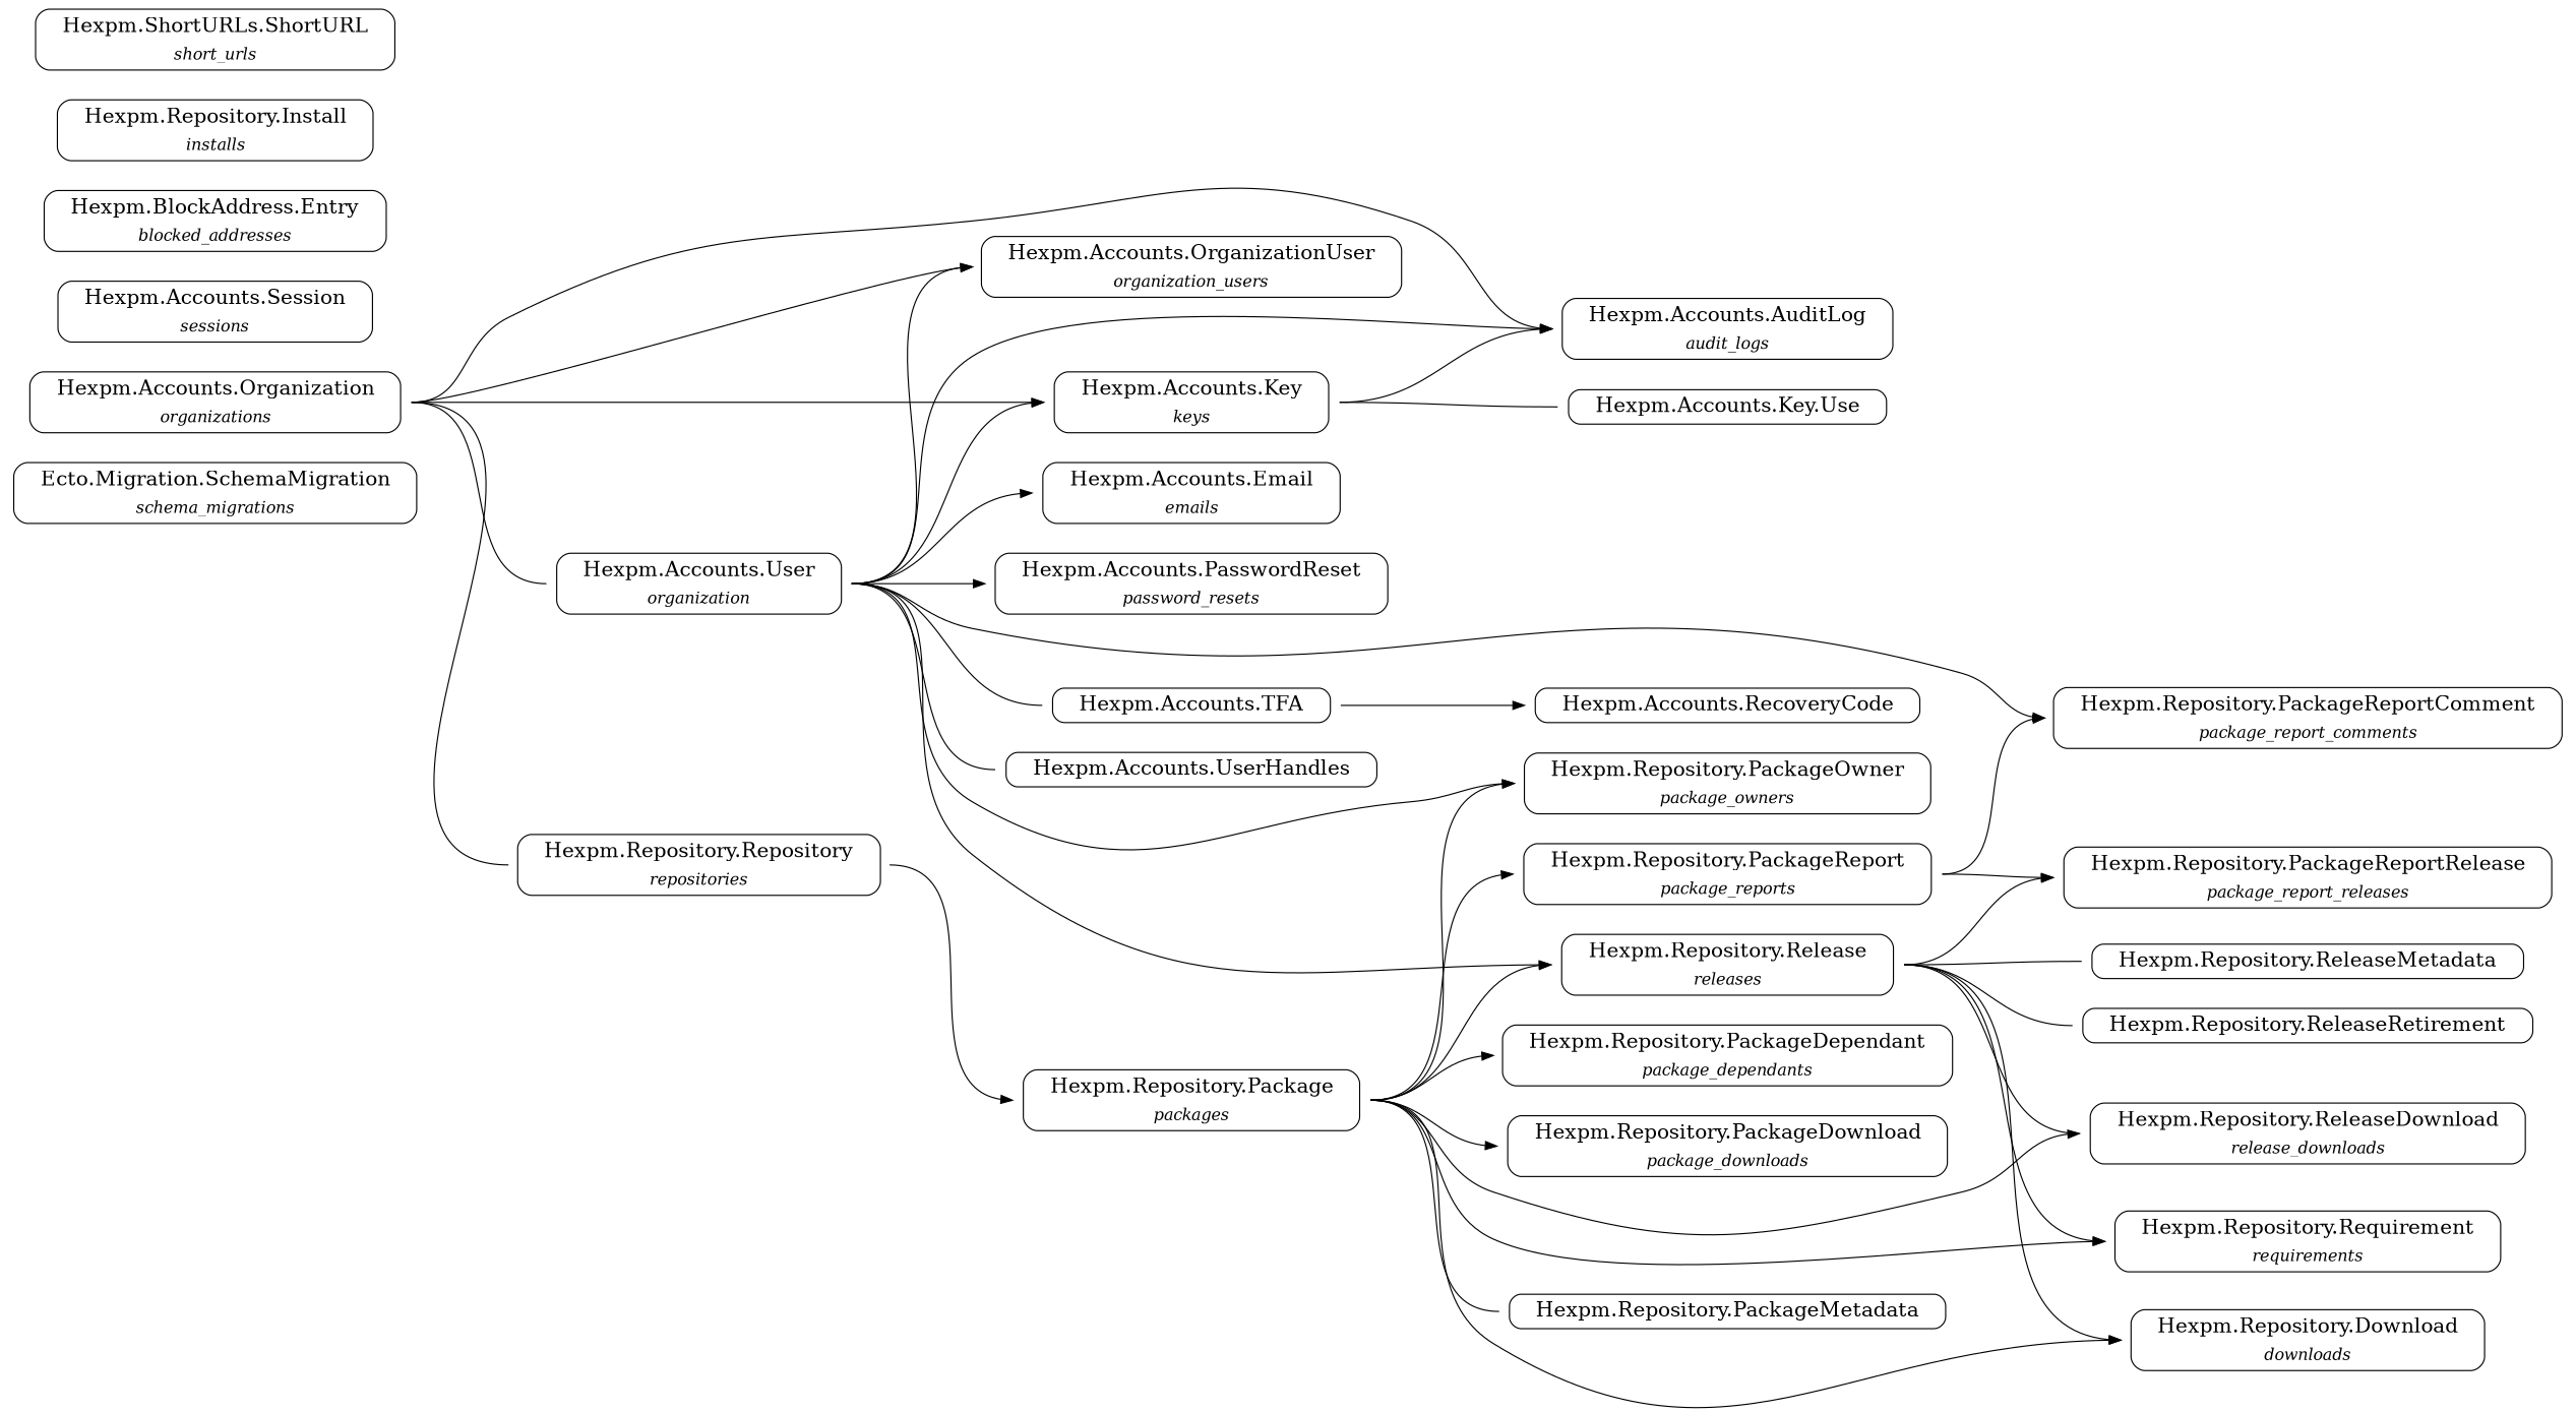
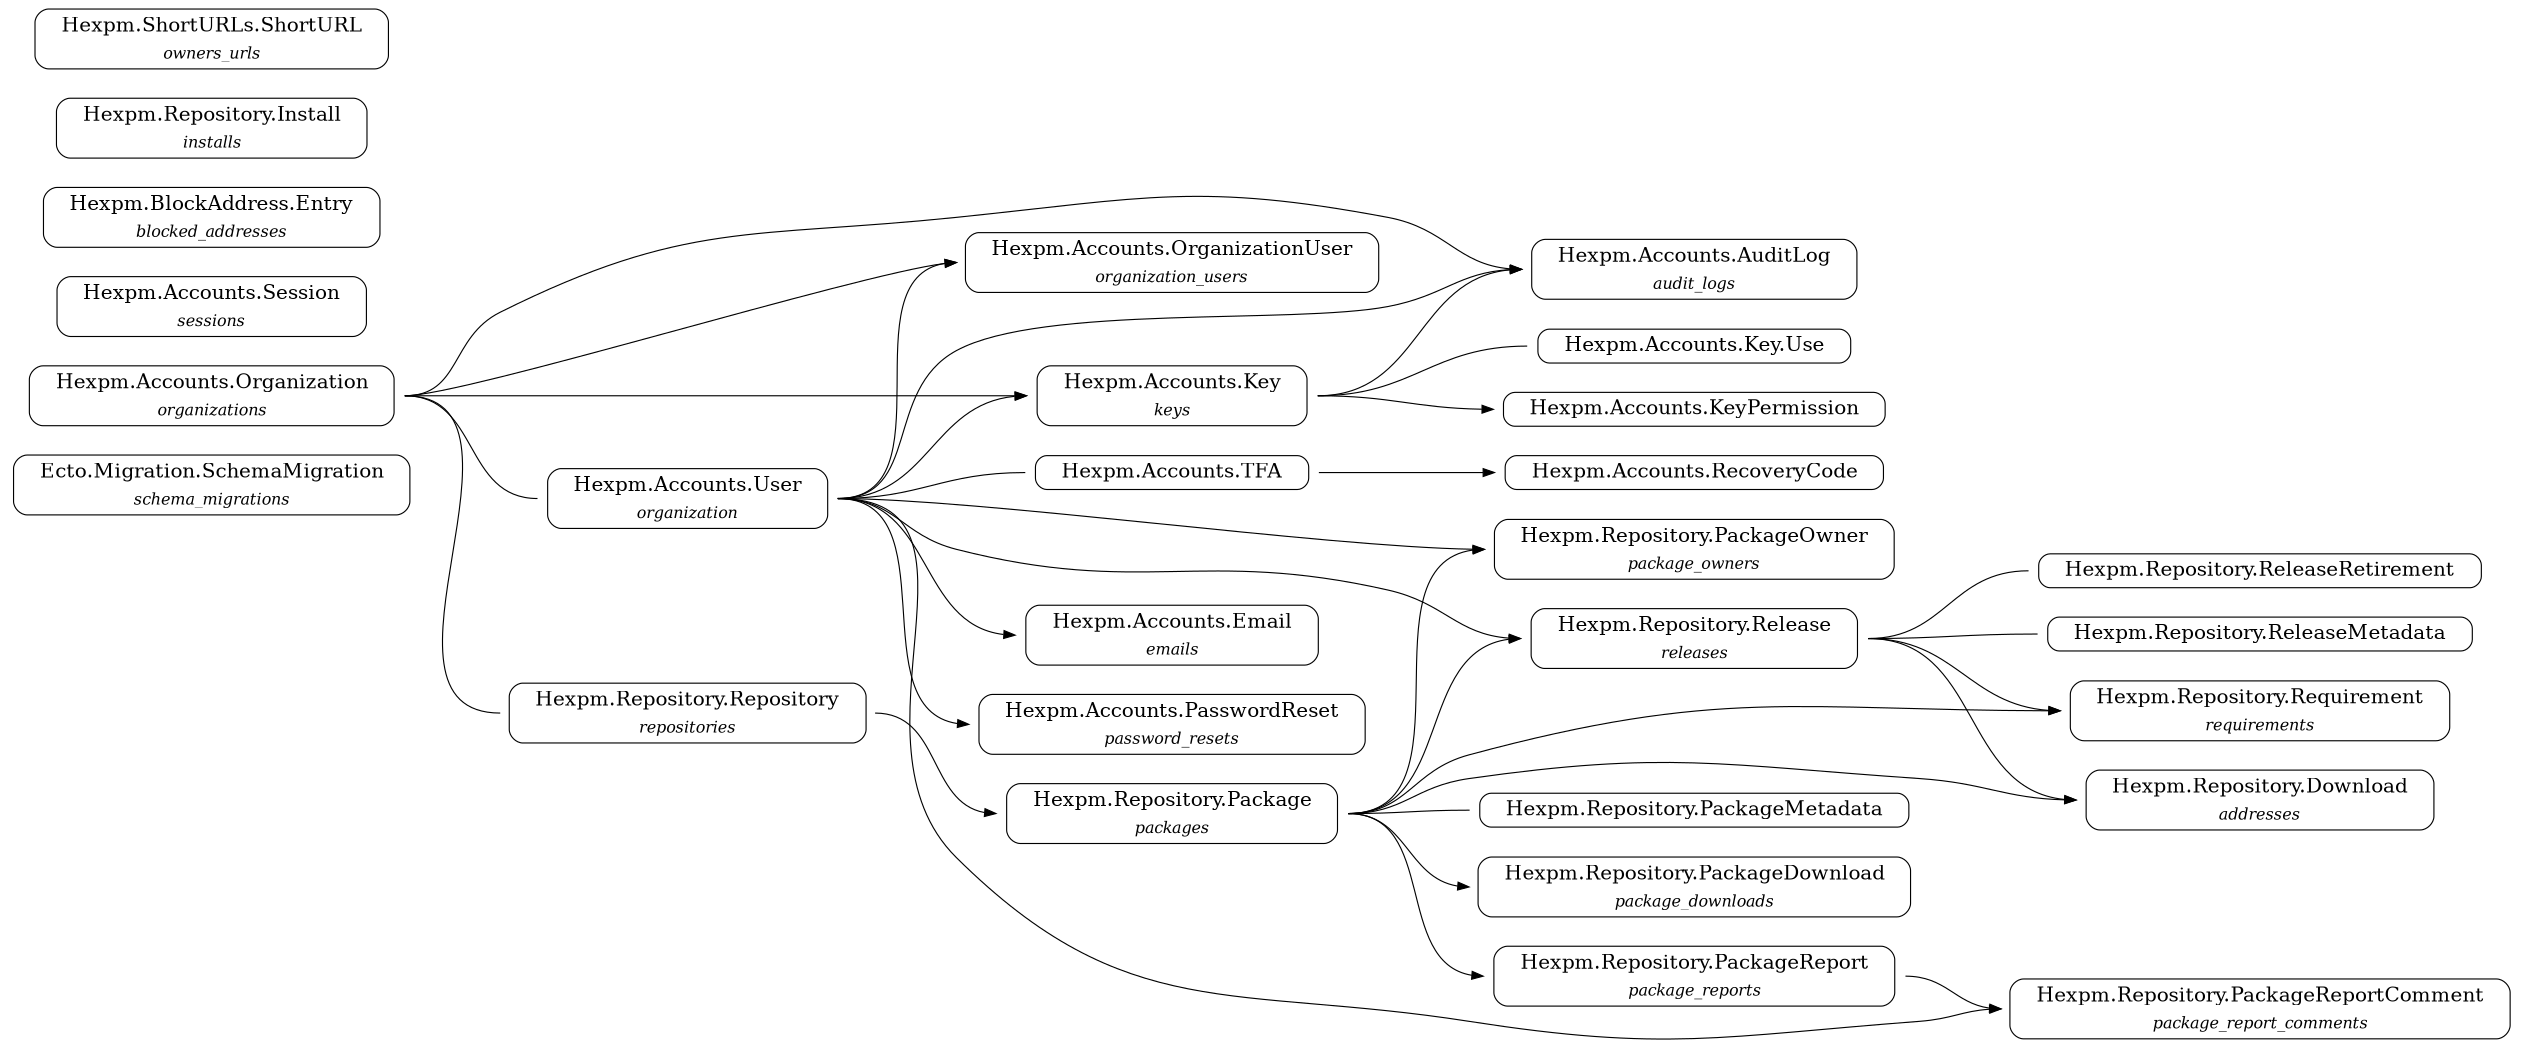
  strict digraph {
    fontname="DejaVu Serif"
    rankdir=LR
    ranksep=1.0
    node [fontname="DejaVu Serif" shape=none]
    edge [fontname="DejaVu Serif" headport=w tailport=e]
    n1 [label=<<table align='left' border='1' style='rounded' cellspacing='0' cellpadding='4' cellborder='0'><tr><td port='header@schema_module'><font point-size='18'>   Ecto.Migration.SchemaMigration   </font></td></tr><tr><td><font point-size='14'><i>schema_migrations</i></font></td></tr></table>>]
    n2 [label=<<table align='left' border='1' style='rounded' cellspacing='0' cellpadding='4' cellborder='0'><tr><td port='header@schema_module'><font point-size='18'>   Hexpm.Accounts.AuditLog   </font></td></tr><tr><td><font point-size='14'><i>audit_logs</i></font></td></tr></table>>]
    n3 [label=<<table align='left' border='1' style='rounded' cellspacing='0' cellpadding='4' cellborder='0'><tr><td port='header@schema_module'><font point-size='18'>   Hexpm.Accounts.Email   </font></td></tr><tr><td><font point-size='14'><i>emails</i></font></td></tr></table>>]
    n4 [label=<<table align='left' border='1' style='rounded' cellspacing='0' cellpadding='4' cellborder='0'><tr><td port='header@schema_module'><font point-size='18'>   Hexpm.Accounts.Key   </font></td></tr><tr><td><font point-size='14'><i>keys</i></font></td></tr></table>>]
    n5 [label=<<table align='left' border='1' style='rounded' cellspacing='0' cellpadding='4' cellborder='0'><tr><td port='header@schema_module'><font point-size='18'>   Hexpm.Accounts.Key.Use   </font></td></tr></table>>]
+   n6 [label=<<table align='left' border='1' style='rounded' cellspacing='0' cellpadding='4' cellborder='0'><tr><td port='header@schema_module'><font point-size='18'>   Hexpm.Accounts.KeyPermission   </font></td></tr></table>>]
    n7 [label=<<table align='left' border='1' style='rounded' cellspacing='0' cellpadding='4' cellborder='0'><tr><td port='header@schema_module'><font point-size='18'>   Hexpm.Accounts.Organization   </font></td></tr><tr><td><font point-size='14'><i>organizations</i></font></td></tr></table>>]
    n8 [label=<<table align='left' border='1' style='rounded' cellspacing='0' cellpadding='4' cellborder='0'><tr><td port='header@schema_module'><font point-size='18'>   Hexpm.Accounts.OrganizationUser   </font></td></tr><tr><td><font point-size='14'><i>organization_users</i></font></td></tr></table>>]
    n9 [label=<<table align='left' border='1' style='rounded' cellspacing='0' cellpadding='4' cellborder='0'><tr><td port='header@schema_module'><font point-size='18'>   Hexpm.Accounts.User   </font></td></tr><tr><td><font point-size='14'><i>organization</i></font></td></tr></table>>]
    n10 [label=<<table align='left' border='1' style='rounded' cellspacing='0' cellpadding='4' cellborder='0'><tr><td port='header@schema_module'><font point-size='18'>   Hexpm.Repository.Repository   </font></td></tr><tr><td><font point-size='14'><i>repositories</i></font></td></tr></table>>]
    n11 [label=<<table align='left' border='1' style='rounded' cellspacing='0' cellpadding='4' cellborder='0'><tr><td port='header@schema_module'><font point-size='18'>   Hexpm.Accounts.PasswordReset   </font></td></tr><tr><td><font point-size='14'><i>password_resets</i></font></td></tr></table>>]
    n12 [label=<<table align='left' border='1' style='rounded' cellspacing='0' cellpadding='4' cellborder='0'><tr><td port='header@schema_module'><font point-size='18'>   Hexpm.Accounts.TFA   </font></td></tr></table>>]
-   n13 [label=<<table align='left' border='1' style='rounded' cellspacing='0' cellpadding='4' cellborder='0'><tr><td port='header@schema_module'><font point-size='18'>   Hexpm.Accounts.UserHandles   </font></td></tr></table>>]
    n14 [label=<<table align='left' border='1' style='rounded' cellspacing='0' cellpadding='4' cellborder='0'><tr><td port='header@schema_module'><font point-size='18'>   Hexpm.Repository.PackageOwner   </font></td></tr><tr><td><font point-size='14'><i>package_owners</i></font></td></tr></table>>]
    n15 [label=<<table align='left' border='1' style='rounded' cellspacing='0' cellpadding='4' cellborder='0'><tr><td port='header@schema_module'><font point-size='18'>   Hexpm.Repository.PackageReportComment   </font></td></tr><tr><td><font point-size='14'><i>package_report_comments</i></font></td></tr></table>>]
    n16 [label=<<table align='left' border='1' style='rounded' cellspacing='0' cellpadding='4' cellborder='0'><tr><td port='header@schema_module'><font point-size='18'>   Hexpm.Repository.Release   </font></td></tr><tr><td><font point-size='14'><i>releases</i></font></td></tr></table>>]
    n17 [label=<<table align='left' border='1' style='rounded' cellspacing='0' cellpadding='4' cellborder='0'><tr><td port='header@schema_module'><font point-size='18'>   Hexpm.Repository.Package   </font></td></tr><tr><td><font point-size='14'><i>packages</i></font></td></tr></table>>]
    n18 [label=<<table align='left' border='1' style='rounded' cellspacing='0' cellpadding='4' cellborder='0'><tr><td port='header@schema_module'><font point-size='18'>   Hexpm.Accounts.RecoveryCode   </font></td></tr></table>>]
    n19 [label=<<table align='left' border='1' style='rounded' cellspacing='0' cellpadding='4' cellborder='0'><tr><td port='header@schema_module'><font point-size='18'>   Hexpm.Accounts.Session   </font></td></tr><tr><td><font point-size='14'><i>sessions</i></font></td></tr></table>>]
    n20 [label=<<table align='left' border='1' style='rounded' cellspacing='0' cellpadding='4' cellborder='0'><tr><td port='header@schema_module'><font point-size='18'>   Hexpm.Repository.PackageReport   </font></td></tr><tr><td><font point-size='14'><i>package_reports</i></font></td></tr></table>>]
-   n21 [label=<<table align='left' border='1' style='rounded' cellspacing='0' cellpadding='4' cellborder='0'><tr><td port='header@schema_module'><font point-size='18'>   Hexpm.Repository.PackageReportRelease   </font></td></tr><tr><td><font point-size='14'><i>package_report_releases</i></font></td></tr></table>>]
-   n22 [label=<<table align='left' border='1' style='rounded' cellspacing='0' cellpadding='4' cellborder='0'><tr><td port='header@schema_module'><font point-size='18'>   Hexpm.Repository.Download   </font></td></tr><tr><td><font point-size='14'><i>downloads</i></font></td></tr></table>>]
-   n23 [label=<<table align='left' border='1' style='rounded' cellspacing='0' cellpadding='4' cellborder='0'><tr><td port='header@schema_module'><font point-size='18'>   Hexpm.Repository.ReleaseDownload   </font></td></tr><tr><td><font point-size='14'><i>release_downloads</i></font></td></tr></table>>]
+   n22 [label=<<table align='left' border='1' style='rounded' cellspacing='0' cellpadding='4' cellborder='0'><tr><td port='header@schema_module'><font point-size='18'>   Hexpm.Repository.Download   </font></td></tr><tr><td><font point-size='14'><i>addresses</i></font></td></tr></table>>]
    n24 [label=<<table align='left' border='1' style='rounded' cellspacing='0' cellpadding='4' cellborder='0'><tr><td port='header@schema_module'><font point-size='18'>   Hexpm.Repository.Requirement   </font></td></tr><tr><td><font point-size='14'><i>requirements</i></font></td></tr></table>>]
    n25 [label=<<table align='left' border='1' style='rounded' cellspacing='0' cellpadding='4' cellborder='0'><tr><td port='header@schema_module'><font point-size='18'>   Hexpm.Repository.ReleaseMetadata   </font></td></tr></table>>]
    n26 [label=<<table align='left' border='1' style='rounded' cellspacing='0' cellpadding='4' cellborder='0'><tr><td port='header@schema_module'><font point-size='18'>   Hexpm.Repository.ReleaseRetirement   </font></td></tr></table>>]
    n27 [label=<<table align='left' border='1' style='rounded' cellspacing='0' cellpadding='4' cellborder='0'><tr><td port='header@schema_module'><font point-size='18'>   Hexpm.BlockAddress.Entry   </font></td></tr><tr><td><font point-size='14'><i>blocked_addresses</i></font></td></tr></table>>]
    n28 [label=<<table align='left' border='1' style='rounded' cellspacing='0' cellpadding='4' cellborder='0'><tr><td port='header@schema_module'><font point-size='18'>   Hexpm.Repository.Install   </font></td></tr><tr><td><font point-size='14'><i>installs</i></font></td></tr></table>>]
-   n29 [label=<<table align='left' border='1' style='rounded' cellspacing='0' cellpadding='4' cellborder='0'><tr><td port='header@schema_module'><font point-size='18'>   Hexpm.Repository.PackageDependant   </font></td></tr><tr><td><font point-size='14'><i>package_dependants</i></font></td></tr></table>>]
    n30 [label=<<table align='left' border='1' style='rounded' cellspacing='0' cellpadding='4' cellborder='0'><tr><td port='header@schema_module'><font point-size='18'>   Hexpm.Repository.PackageDownload   </font></td></tr><tr><td><font point-size='14'><i>package_downloads</i></font></td></tr></table>>]
    n31 [label=<<table align='left' border='1' style='rounded' cellspacing='0' cellpadding='4' cellborder='0'><tr><td port='header@schema_module'><font point-size='18'>   Hexpm.Repository.PackageMetadata   </font></td></tr></table>>]
-   n32 [label=<<table align='left' border='1' style='rounded' cellspacing='0' cellpadding='4' cellborder='0'><tr><td port='header@schema_module'><font point-size='18'>   Hexpm.ShortURLs.ShortURL   </font></td></tr><tr><td><font point-size='14'><i>short_urls</i></font></td></tr></table>>]
+   n32 [label=<<table align='left' border='1' style='rounded' cellspacing='0' cellpadding='4' cellborder='0'><tr><td port='header@schema_module'><font point-size='18'>   Hexpm.ShortURLs.ShortURL   </font></td></tr><tr><td><font point-size='14'><i>owners_urls</i></font></td></tr></table>>]
    n4 -> n2
    n4 -> n5 [dir=none]
+   n4 -> n6
    n7 -> n2
    n7 -> n4
    n7 -> n8
    n7 -> n9 [dir=none]
    n7 -> n10 [dir=none]
    n9 -> n2
    n9 -> n3
    n9 -> n4
    n9 -> n8
    n9 -> n11
    n9 -> n12 [dir=none]
-   n9 -> n13 [dir=none]
    n9 -> n14
    n9 -> n15
    n9 -> n16
    n10 -> n17
    n12 -> n18
-   n16 -> n21
    n16 -> n22
-   n16 -> n23 [dir=none]
    n16 -> n24
    n16 -> n25 [dir=none]
    n16 -> n26 [dir=none]
    n17 -> n14
    n17 -> n16
    n17 -> n20
    n17 -> n22
-   n17 -> n23
    n17 -> n24
-   n17 -> n29
    n17 -> n30
    n17 -> n31 [dir=none]
    n20 -> n15
-   n20 -> n21
  }
